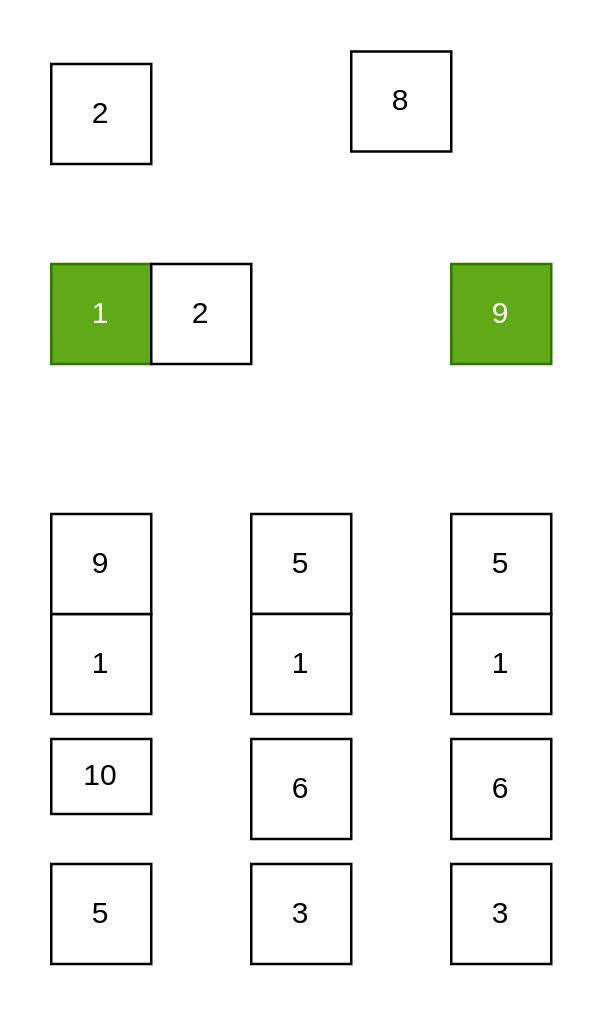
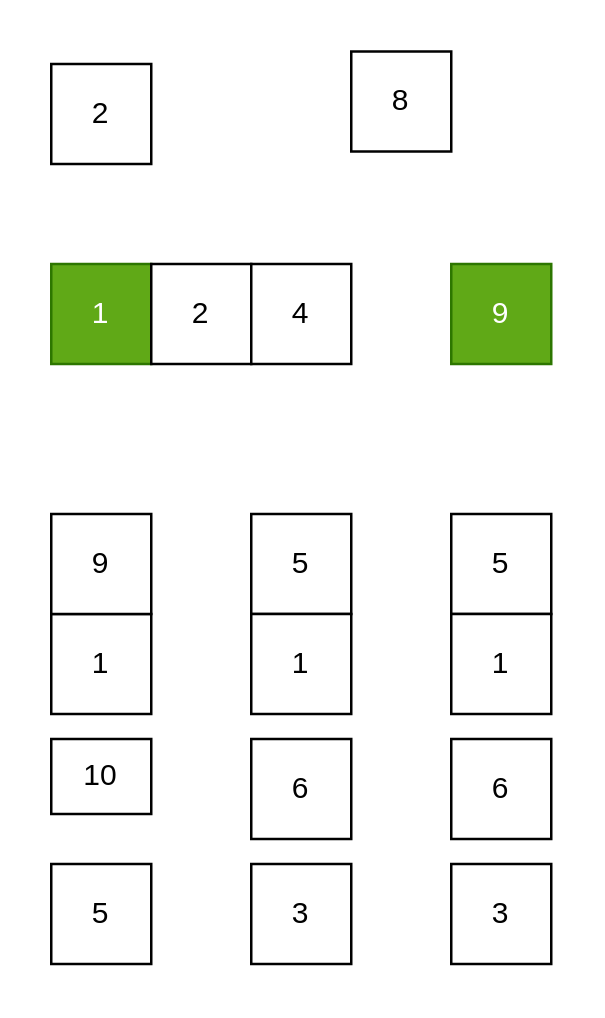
  <mxCell id="0" />
  <mxCell id="1" parent="0" />
  <mxCell id="2" value="1" style="rounded=0;whiteSpace=wrap;html=1;fillColor=#60a917;fontColor=#ffffff;strokeColor=#2D7600;" vertex="1" parent="1"><mxGeometry x="20" y="105" width="40" height="40" as="geometry" /></mxCell>
  <mxCell id="3" value="2" style="rounded=0;whiteSpace=wrap;html=1;" vertex="1" parent="1"><mxGeometry x="60" y="105" width="40" height="40" as="geometry" /></mxCell>
+ <mxCell id="4" value="4" style="rounded=0;whiteSpace=wrap;html=1;" vertex="1" parent="1"><mxGeometry x="100" y="105" width="40" height="40" as="geometry" /></mxCell>
  <mxCell id="5" value="9" style="rounded=0;whiteSpace=wrap;html=1;fillColor=#60a917;fontColor=#ffffff;strokeColor=#2D7600;" vertex="1" parent="1"><mxGeometry x="180" y="105" width="40" height="40" as="geometry" /></mxCell>
  <mxCell id="6" value="8" style="rounded=0;whiteSpace=wrap;html=1;" vertex="1" parent="1"><mxGeometry x="140" y="20" width="40" height="40" as="geometry" /></mxCell>
  <mxCell id="7" value="1" style="rounded=0;whiteSpace=wrap;html=1;" vertex="1" parent="1"><mxGeometry x="20" y="245" width="40" height="40" as="geometry" /></mxCell>
  <mxCell id="8" value="9" style="rounded=0;whiteSpace=wrap;html=1;" vertex="1" parent="1"><mxGeometry x="20" y="205" width="40" height="40" as="geometry" /></mxCell>
  <mxCell id="9" value="10" style="rounded=0;whiteSpace=wrap;html=1;" vertex="1" parent="1"><mxGeometry x="20" y="295" width="40" height="30" as="geometry" /></mxCell>
  <mxCell id="10" value="5" style="rounded=0;whiteSpace=wrap;html=1;" vertex="1" parent="1"><mxGeometry x="20" y="345" width="40" height="40" as="geometry" /></mxCell>
  <mxCell id="11" value="5" style="rounded=0;whiteSpace=wrap;html=1;" vertex="1" parent="1"><mxGeometry x="100" y="205" width="40" height="40" as="geometry" /></mxCell>
  <mxCell id="12" value="1" style="rounded=0;whiteSpace=wrap;html=1;" vertex="1" parent="1"><mxGeometry x="100" y="245" width="40" height="40" as="geometry" /></mxCell>
  <mxCell id="13" value="6" style="rounded=0;whiteSpace=wrap;html=1;" vertex="1" parent="1"><mxGeometry x="100" y="295" width="40" height="40" as="geometry" /></mxCell>
  <mxCell id="14" value="3" style="rounded=0;whiteSpace=wrap;html=1;" vertex="1" parent="1"><mxGeometry x="100" y="345" width="40" height="40" as="geometry" /></mxCell>
  <mxCell id="15" value="5" style="rounded=0;whiteSpace=wrap;html=1;" vertex="1" parent="1"><mxGeometry x="180" y="205" width="40" height="40" as="geometry" /></mxCell>
  <mxCell id="16" value="1" style="rounded=0;whiteSpace=wrap;html=1;" vertex="1" parent="1"><mxGeometry x="180" y="245" width="40" height="40" as="geometry" /></mxCell>
  <mxCell id="17" value="6" style="rounded=0;whiteSpace=wrap;html=1;" vertex="1" parent="1"><mxGeometry x="180" y="295" width="40" height="40" as="geometry" /></mxCell>
  <mxCell id="18" value="3" style="rounded=0;whiteSpace=wrap;html=1;" vertex="1" parent="1"><mxGeometry x="180" y="345" width="40" height="40" as="geometry" /></mxCell>
  <mxCell id="19" value="2" style="rounded=0;whiteSpace=wrap;html=1;" vertex="1" parent="1"><mxGeometry x="20" y="25" width="40" height="40" as="geometry" /></mxCell>
